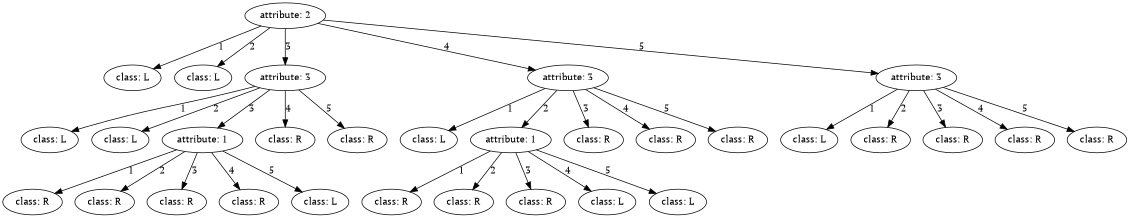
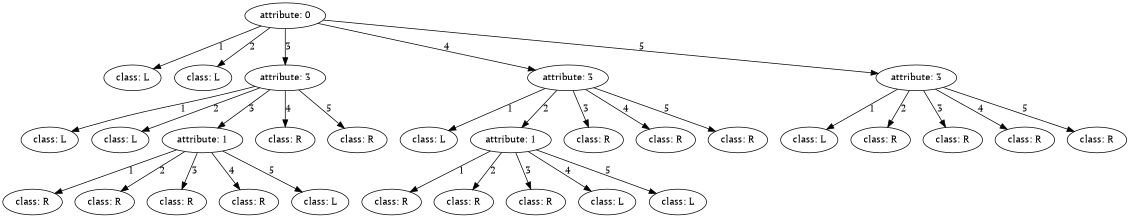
  digraph {
    fontname="PT Serif"
    node [fontname="PT Serif"]
    edge [fontname="PT Serif"]
-   n1 [label="attribute: 2"]
+   n1 [label="attribute: 0"]
    n2 [label="class: L"]
    n3 [label="class: L"]
    n4 [label="attribute: 3"]
    n5 [label="attribute: 3"]
    n6 [label="attribute: 3"]
    n7 [label="class: L"]
    n8 [label="class: L"]
    n9 [label="attribute: 1"]
    n10 [label="class: R"]
    n11 [label="class: R"]
    n12 [label="class: R"]
    n13 [label="class: R"]
    n14 [label="class: R"]
    n15 [label="class: R"]
    n16 [label="class: L"]
    n17 [label="class: L"]
    n18 [label="attribute: 1"]
    n19 [label="class: R"]
    n20 [label="class: R"]
    n21 [label="class: R"]
    n22 [label="class: R"]
    n23 [label="class: R"]
    n24 [label="class: R"]
    n25 [label="class: L"]
    n26 [label="class: L"]
    n27 [label="class: L"]
    n28 [label="class: R"]
    n29 [label="class: R"]
    n30 [label="class: R"]
    n31 [label="class: R"]
    n1 -> n2 [label=1]
    n1 -> n3 [label=2]
    n1 -> n4 [label=3]
    n1 -> n5 [label=4]
    n1 -> n6 [label=5]
    n4 -> n7 [label=1]
    n4 -> n8 [label=2]
    n4 -> n9 [label=3]
    n4 -> n10 [label=4]
    n4 -> n11 [label=5]
    n5 -> n17 [label=1]
    n5 -> n18 [label=2]
    n5 -> n19 [label=3]
    n5 -> n20 [label=4]
    n5 -> n21 [label=5]
    n6 -> n27 [label=1]
    n6 -> n28 [label=2]
    n6 -> n29 [label=3]
    n6 -> n30 [label=4]
    n6 -> n31 [label=5]
    n9 -> n12 [label=1]
    n9 -> n13 [label=2]
    n9 -> n14 [label=3]
    n9 -> n15 [label=4]
    n9 -> n16 [label=5]
    n18 -> n22 [label=1]
    n18 -> n23 [label=2]
    n18 -> n24 [label=3]
    n18 -> n25 [label=4]
    n18 -> n26 [label=5]
  }
